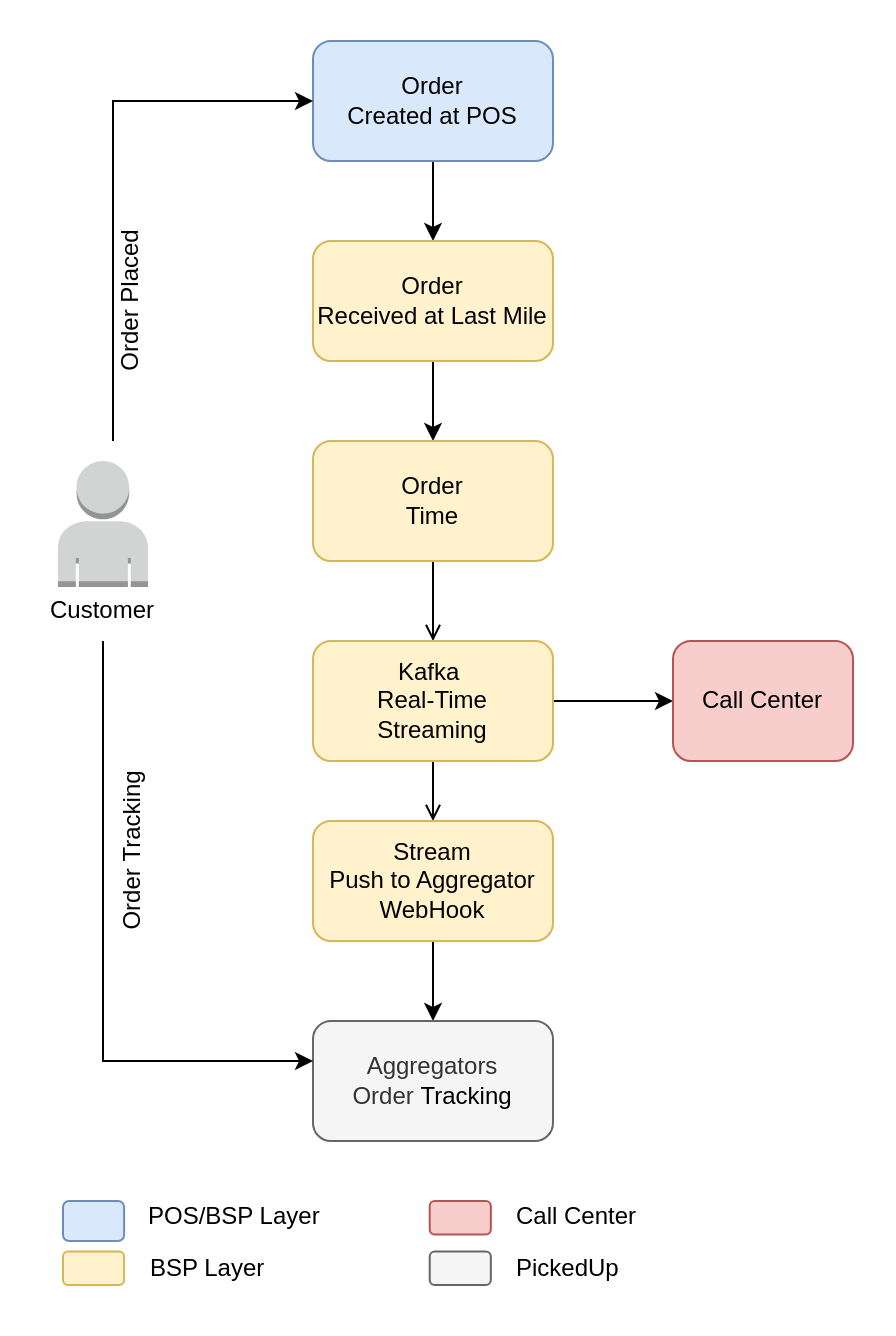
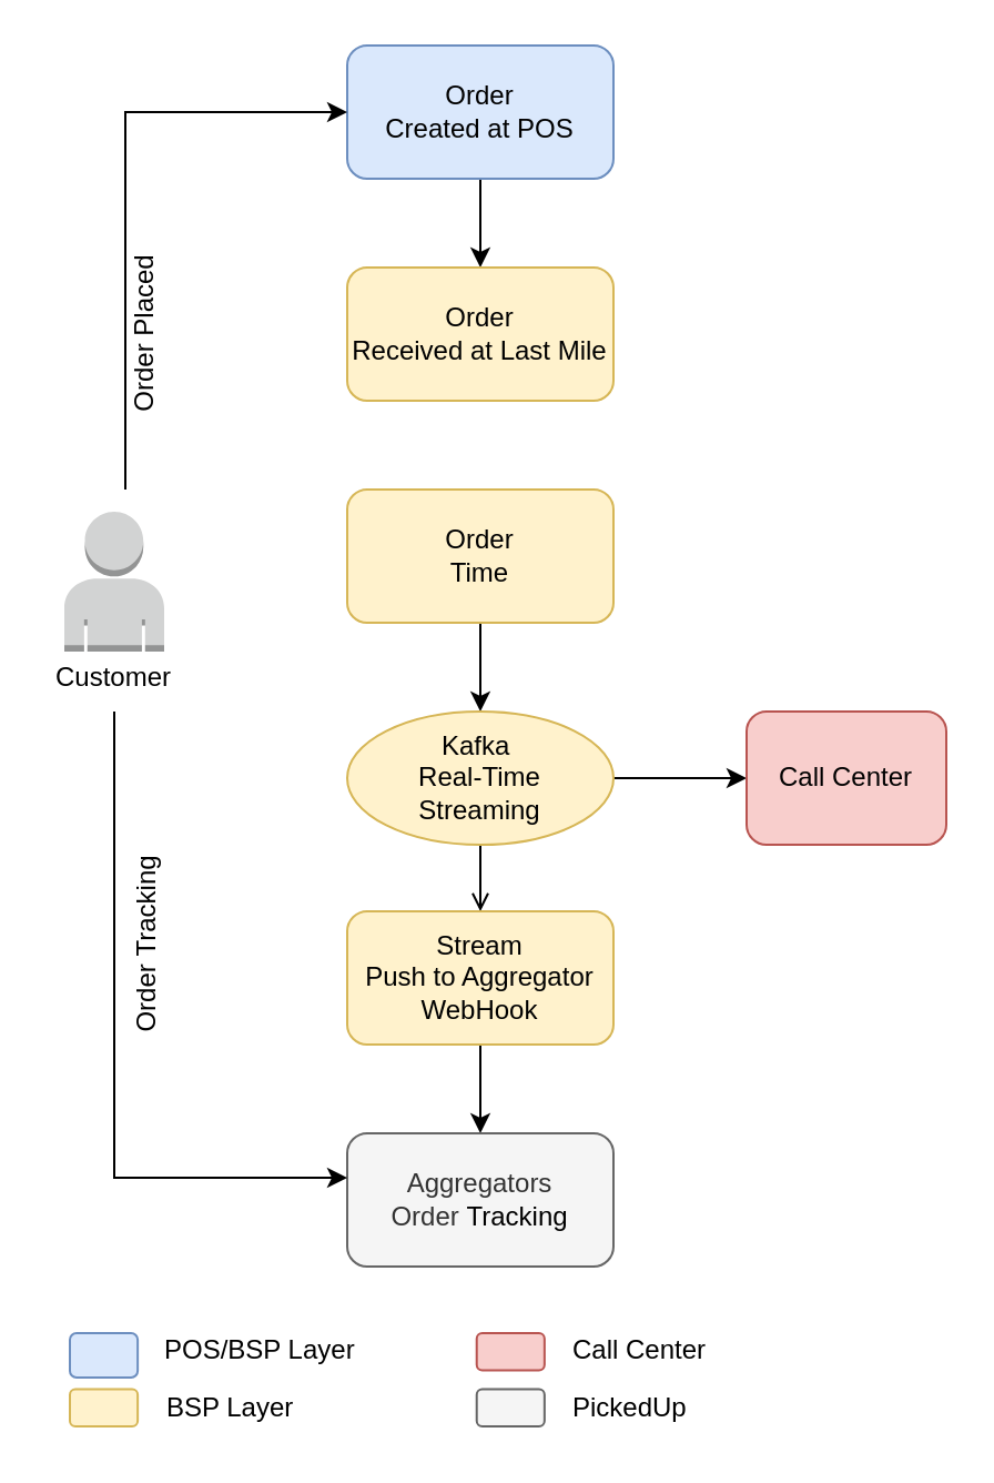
  <mxCell id="0" />
  <mxCell id="1" parent="0" />
  <mxCell id="2" value="" style="group" vertex="1" connectable="0" parent="1"><mxGeometry x="21" y="20" width="405" height="626" as="geometry" /></mxCell>
  <mxCell id="3" value="" style="edgeStyle=orthogonalEdgeStyle;rounded=0;orthogonalLoop=1;jettySize=auto;html=1;" edge="1" parent="2" source="4" target="9"><mxGeometry relative="1" as="geometry" /></mxCell>
  <mxCell id="4" value="Order&lt;div&gt;Created at POS&lt;/div&gt;" style="rounded=1;whiteSpace=wrap;html=1;fillColor=#dae8fc;strokeColor=#6c8ebf;" vertex="1" parent="2"><mxGeometry x="135" width="120" height="60" as="geometry" /></mxCell>
  <mxCell id="5" value="" style="outlineConnect=0;dashed=0;verticalLabelPosition=bottom;verticalAlign=top;align=center;html=1;shape=mxgraph.aws3.user;fillColor=#D2D3D3;gradientColor=none;" vertex="1" parent="2"><mxGeometry x="7.5" y="210" width="45" height="63" as="geometry" /></mxCell>
  <mxCell id="6" value="Customer" style="text;html=1;align=center;verticalAlign=middle;whiteSpace=wrap;rounded=0;" vertex="1" parent="2"><mxGeometry y="270" width="60" height="30" as="geometry" /></mxCell>
  <mxCell id="7" value="&lt;div&gt;Order&amp;nbsp;&lt;span style=&quot;background-color: transparent; color: light-dark(rgb(0, 0, 0), rgb(255, 255, 255));&quot;&gt;Placed&lt;/span&gt;&lt;/div&gt;" style="text;html=1;align=center;verticalAlign=middle;whiteSpace=wrap;rounded=0;rotation=-90;" vertex="1" parent="2"><mxGeometry x="-1" y="115" width="90" height="30" as="geometry" /></mxCell>
- <mxCell id="8" value="" style="edgeStyle=orthogonalEdgeStyle;rounded=0;orthogonalLoop=1;jettySize=auto;html=1;" edge="1" parent="2" source="9" target="11"><mxGeometry relative="1" as="geometry" /></mxCell>
  <mxCell id="9" value="Order&lt;div&gt;Received at Last Mile&lt;/div&gt;" style="rounded=1;whiteSpace=wrap;html=1;fillColor=#fff2cc;strokeColor=#d6b656;" vertex="1" parent="2"><mxGeometry x="135" y="100" width="120" height="60" as="geometry" /></mxCell>
- <mxCell id="10" value="" style="edgeStyle=orthogonalEdgeStyle;rounded=0;orthogonalLoop=1;jettySize=auto;html=1;endArrow=open;" edge="1" parent="2" source="11" target="14"><mxGeometry relative="1" as="geometry" /></mxCell>
+ <mxCell id="10" value="" style="edgeStyle=orthogonalEdgeStyle;rounded=0;orthogonalLoop=1;jettySize=auto;html=1;" edge="1" parent="2" source="11" target="14"><mxGeometry relative="1" as="geometry" /></mxCell>
  <mxCell id="11" value="Order&lt;div&gt;Time&lt;/div&gt;" style="rounded=1;whiteSpace=wrap;html=1;fillColor=#fff2cc;strokeColor=#d6b656;" vertex="1" parent="2"><mxGeometry x="135" y="200" width="120" height="60" as="geometry" /></mxCell>
  <mxCell id="12" value="" style="edgeStyle=orthogonalEdgeStyle;rounded=0;orthogonalLoop=1;jettySize=auto;html=1;endArrow=open;" edge="1" parent="2" source="14" target="16"><mxGeometry relative="1" as="geometry" /></mxCell>
  <mxCell id="13" value="" style="edgeStyle=orthogonalEdgeStyle;rounded=0;orthogonalLoop=1;jettySize=auto;html=1;" edge="1" parent="2" source="14" target="18"><mxGeometry relative="1" as="geometry" /></mxCell>
- <mxCell id="14" value="Kafka&amp;nbsp;&lt;div&gt;Real-Time&lt;/div&gt;&lt;div&gt;Streaming&lt;/div&gt;" style="rounded=1;whiteSpace=wrap;html=1;fillColor=#fff2cc;strokeColor=#d6b656;" vertex="1" parent="2"><mxGeometry x="135" y="300" width="120" height="60" as="geometry" /></mxCell>
+ <mxCell id="14" value="Kafka&amp;nbsp;&lt;div&gt;Real-Time&lt;/div&gt;&lt;div&gt;Streaming&lt;/div&gt;" style="ellipse;whiteSpace=wrap;html=1;fillColor=#fff2cc;strokeColor=#d6b656;" vertex="1" parent="2"><mxGeometry x="135" y="300" width="120" height="60" as="geometry" /></mxCell>
  <mxCell id="15" value="" style="edgeStyle=orthogonalEdgeStyle;rounded=0;orthogonalLoop=1;jettySize=auto;html=1;" edge="1" parent="2" source="16" target="17"><mxGeometry relative="1" as="geometry" /></mxCell>
  <mxCell id="16" value="Stream&lt;div&gt;Push to Aggregator&lt;/div&gt;&lt;div&gt;WebHook&lt;/div&gt;" style="rounded=1;whiteSpace=wrap;html=1;fillColor=#fff2cc;strokeColor=#d6b656;" vertex="1" parent="2"><mxGeometry x="135" y="390" width="120" height="60" as="geometry" /></mxCell>
  <mxCell id="17" value="Aggregators&lt;div&gt;Order&amp;nbsp;&lt;span style=&quot;background-color: transparent; color: light-dark(rgb(0, 0, 0), rgb(255, 255, 255));&quot;&gt;Tracking&lt;/span&gt;&lt;/div&gt;" style="rounded=1;whiteSpace=wrap;html=1;fillColor=#f5f5f5;strokeColor=#666666;fontColor=#333333;" vertex="1" parent="2"><mxGeometry x="135" y="490" width="120" height="60" as="geometry" /></mxCell>
  <mxCell id="18" value="Call Center" style="rounded=1;whiteSpace=wrap;html=1;fillColor=#f8cecc;strokeColor=#b85450;" vertex="1" parent="2"><mxGeometry x="315" y="300" width="90" height="60" as="geometry" /></mxCell>
  <mxCell id="19" value="" style="endArrow=classic;html=1;rounded=0;exitX=0.5;exitY=1;exitDx=0;exitDy=0;" edge="1" parent="2" source="6"><mxGeometry width="50" height="50" relative="1" as="geometry"><mxPoint x="85" y="560" as="sourcePoint" /><mxPoint x="135" y="510" as="targetPoint" /><Array as="points"><mxPoint x="30" y="510" /></Array></mxGeometry></mxCell>
  <mxCell id="20" value="" style="endArrow=classic;html=1;rounded=0;entryX=0;entryY=0.5;entryDx=0;entryDy=0;" edge="1" parent="2" target="4"><mxGeometry width="50" height="50" relative="1" as="geometry"><mxPoint x="35" y="200" as="sourcePoint" /><mxPoint x="75" y="150" as="targetPoint" /><Array as="points"><mxPoint x="35" y="30" /></Array></mxGeometry></mxCell>
  <mxCell id="21" value="&lt;div&gt;Order&amp;nbsp;&lt;span style=&quot;background-color: transparent; color: light-dark(rgb(0, 0, 0), rgb(255, 255, 255));&quot;&gt;Tracking&lt;/span&gt;&lt;/div&gt;" style="text;html=1;align=center;verticalAlign=middle;whiteSpace=wrap;rounded=0;rotation=-90;" vertex="1" parent="2"><mxGeometry y="390" width="90" height="30" as="geometry" /></mxCell>
  <mxCell id="22" value="" style="group" vertex="1" connectable="0" parent="2"><mxGeometry x="10" y="580" width="327" height="42" as="geometry" /></mxCell>
  <mxCell id="23" value="" style="rounded=1;whiteSpace=wrap;html=1;fillColor=#f5f5f5;strokeColor=#666666;fontColor=#333333;" vertex="1" parent="22"><mxGeometry x="183.364" y="25.2" width="30.561" height="16.8" as="geometry" /></mxCell>
  <mxCell id="24" value="PickedUp" style="text;html=1;align=left;verticalAlign=middle;whiteSpace=wrap;rounded=0;" vertex="1" parent="22"><mxGeometry x="225.131" y="25.2" width="101.869" height="16.8" as="geometry" /></mxCell>
  <mxCell id="25" value="" style="rounded=1;whiteSpace=wrap;html=1;fillColor=#dae8fc;strokeColor=#6c8ebf;" vertex="1" parent="22"><mxGeometry width="30.56" height="20" as="geometry" /></mxCell>
  <mxCell id="26" value="POS/BSP Layer" style="text;html=1;align=left;verticalAlign=middle;whiteSpace=wrap;rounded=0;" vertex="1" parent="22"><mxGeometry x="40.748" width="93.72" height="16.8" as="geometry" /></mxCell>
  <mxCell id="27" value="" style="rounded=1;whiteSpace=wrap;html=1;fillColor=#fff2cc;strokeColor=#d6b656;" vertex="1" parent="22"><mxGeometry y="25.2" width="30.561" height="16.8" as="geometry" /></mxCell>
  <mxCell id="28" value="" style="rounded=1;whiteSpace=wrap;html=1;fillColor=#f8cecc;strokeColor=#b85450;" vertex="1" parent="22"><mxGeometry x="183.364" width="30.561" height="16.8" as="geometry" /></mxCell>
  <mxCell id="29" value="BSP Layer" style="text;html=1;align=left;verticalAlign=middle;whiteSpace=wrap;rounded=0;" vertex="1" parent="22"><mxGeometry x="41.766" y="25.2" width="101.869" height="16.8" as="geometry" /></mxCell>
  <mxCell id="30" value="Call Center" style="text;html=1;align=left;verticalAlign=middle;whiteSpace=wrap;rounded=0;" vertex="1" parent="22"><mxGeometry x="225.131" width="101.869" height="16.8" as="geometry" /></mxCell>
